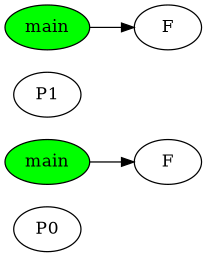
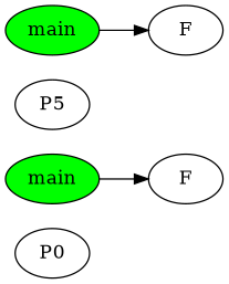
  digraph {
    rankdir=LR
    node [color=black fontcolor=black shape=ellipse style=filled]
    n1 [label=P0 fontcolor="" shape="" style=""]
    n2 [fillcolor=white label=F]
    n3 [fillcolor=green label=main]
-   n4 [label=P1 fontcolor="" shape="" style=""]
+   n4 [label=P5 fontcolor="" shape="" style=""]
    n5 [fillcolor=white label=F]
    n6 [fillcolor=green label=main]
    subgraph sub_1 {
      n1
      n2
      n3
    }
    subgraph sub_2 {
      n4
      n5
      n6
    }
    n3 -> n2
    n6 -> n5
  }
